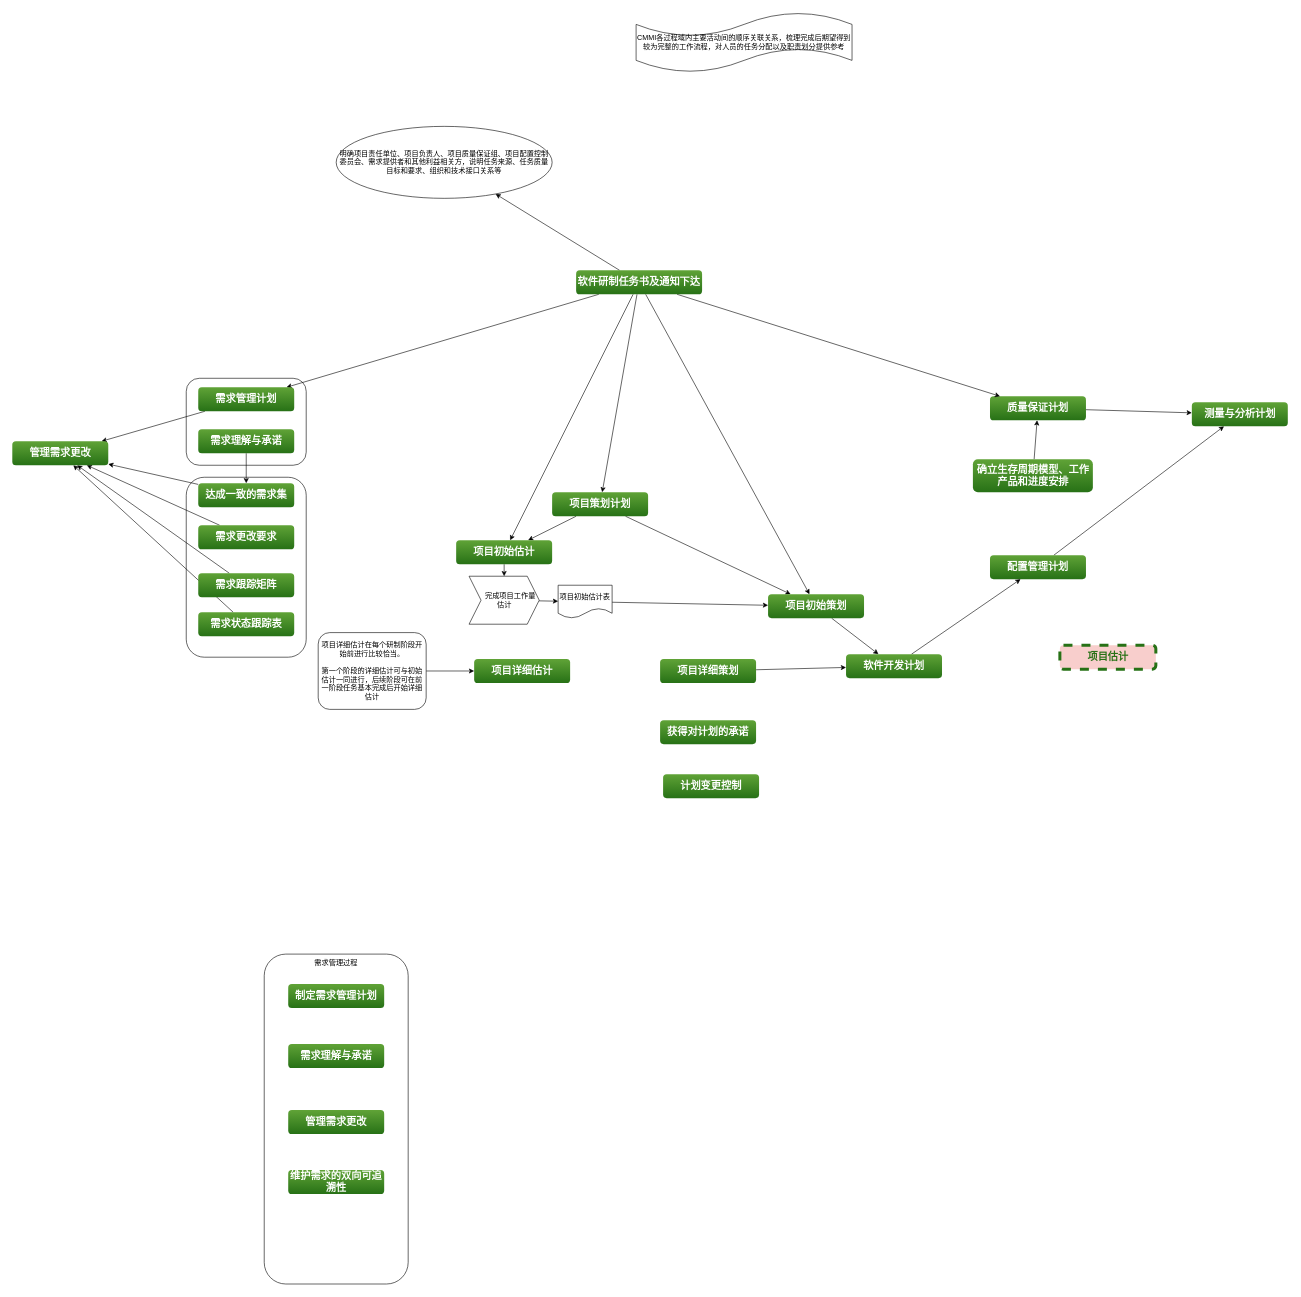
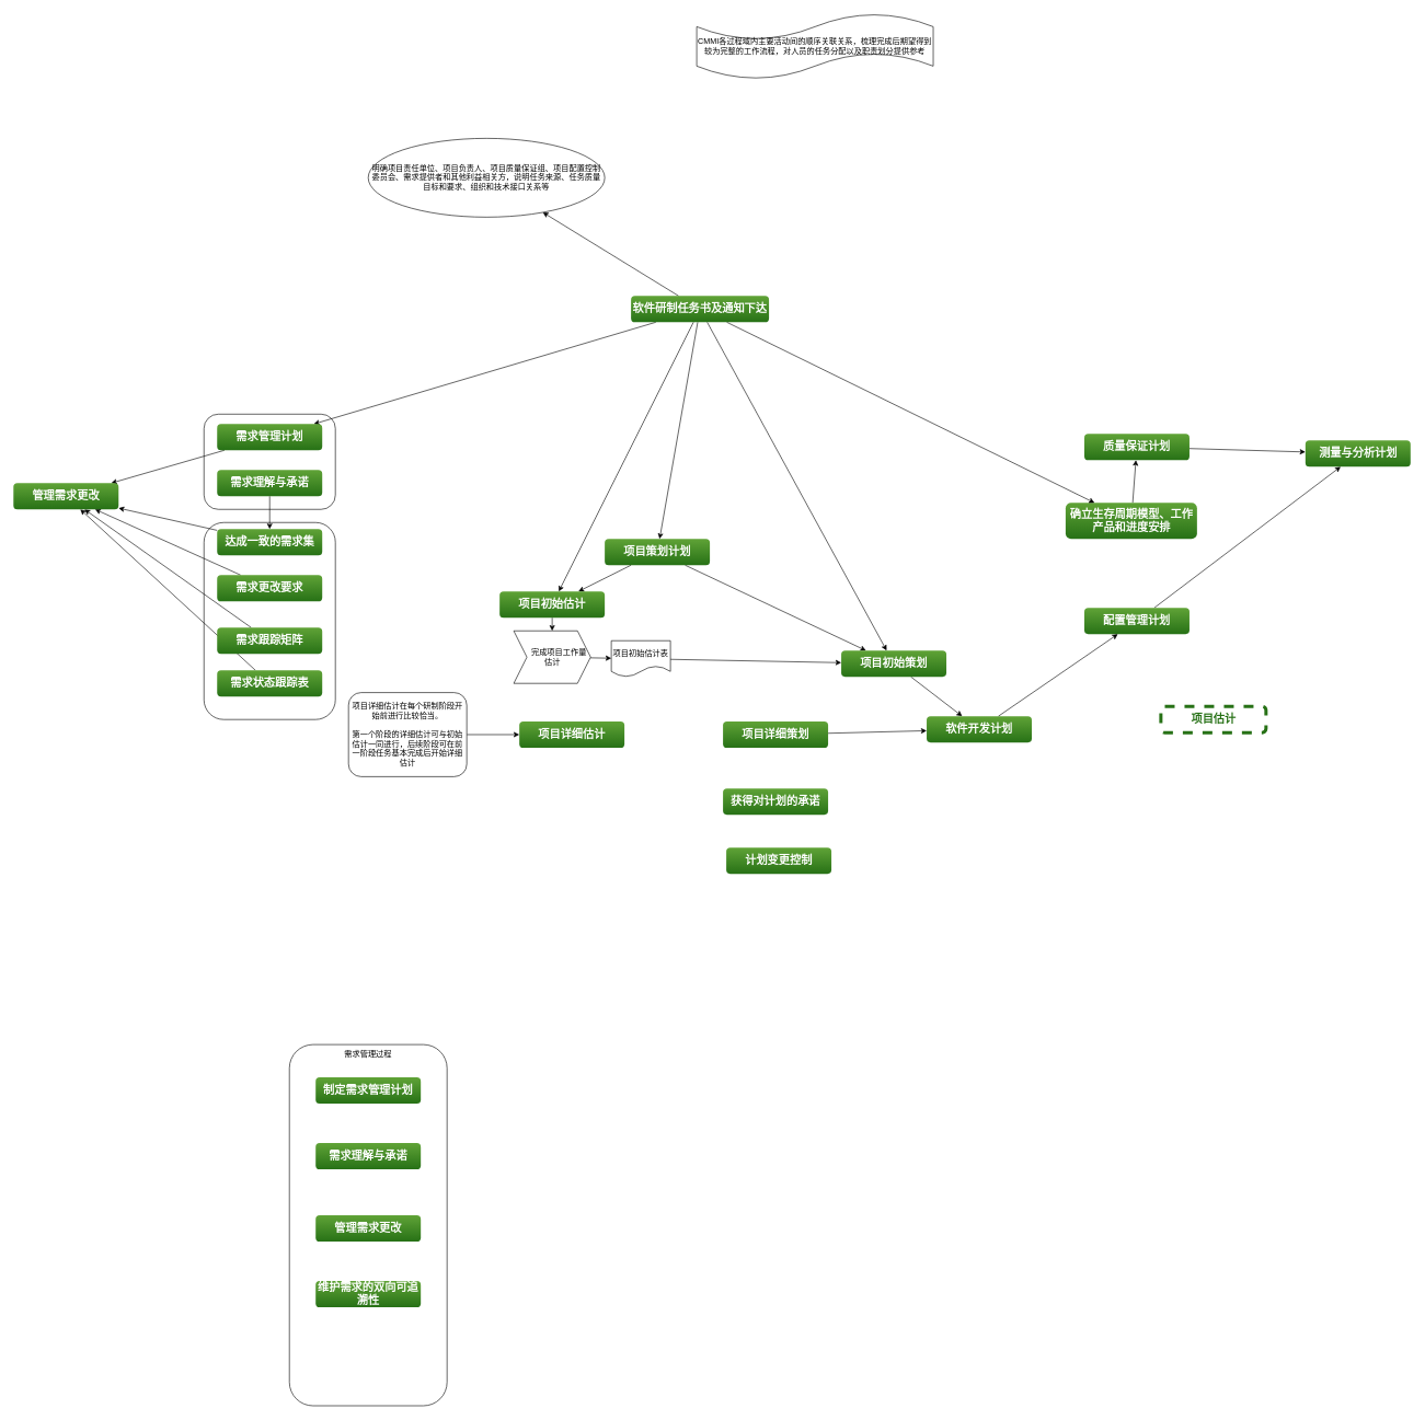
  <mxCell id="0" />
  <mxCell id="1" parent="0" />
  <mxCell id="2" value="需求管理过程" style="rounded=1;whiteSpace=wrap;html=1;verticalAlign=top;" parent="1" vertex="1"><mxGeometry x="440" y="1590" width="240" height="550" as="geometry" /></mxCell>
  <mxCell id="3" value="" style="rounded=1;whiteSpace=wrap;html=1;" parent="1" vertex="1"><mxGeometry x="310" y="630" width="200" height="145" as="geometry" /></mxCell>
  <mxCell id="4" value="" style="rounded=1;whiteSpace=wrap;html=1;" parent="1" vertex="1"><mxGeometry x="310" y="795" width="200" height="300" as="geometry" /></mxCell>
  <mxCell id="5" style="edgeStyle=none;rounded=0;orthogonalLoop=1;jettySize=auto;html=1;" parent="1" source="6" target="19" edge="1"><mxGeometry relative="1" as="geometry" /></mxCell>
  <mxCell id="6" value="&lt;font color=&quot;#ffffff&quot; style=&quot;font-size: 17px&quot;&gt;配置管理计划&lt;/font&gt;" style="rounded=1;whiteSpace=wrap;html=1;gradientColor=#277116;fillColor=#60A337;fontSize=17;strokeColor=none;fontStyle=1" parent="1" vertex="1"><mxGeometry x="1650" y="925" width="160" height="40" as="geometry" /></mxCell>
  <mxCell id="7" style="edgeStyle=none;rounded=0;orthogonalLoop=1;jettySize=auto;html=1;" parent="1" source="8" target="19" edge="1"><mxGeometry relative="1" as="geometry" /></mxCell>
  <mxCell id="8" value="&lt;font color=&quot;#ffffff&quot; style=&quot;font-size: 17px&quot;&gt;质量保证计划&lt;/font&gt;" style="rounded=1;whiteSpace=wrap;html=1;gradientColor=#277116;fillColor=#60A337;fontSize=17;strokeColor=none;fontStyle=1" parent="1" vertex="1"><mxGeometry x="1650" y="660" width="160" height="40" as="geometry" /></mxCell>
  <mxCell id="9" value="" style="rounded=0;orthogonalLoop=1;jettySize=auto;html=1;" parent="1" source="10" target="8" edge="1"><mxGeometry relative="1" as="geometry" /></mxCell>
  <mxCell id="10" value="&lt;font color=&quot;#ffffff&quot; style=&quot;font-size: 17px&quot;&gt;确立生存周期模型、工作产品和进度安排&lt;/font&gt;" style="rounded=1;whiteSpace=wrap;html=1;gradientColor=#277116;fillColor=#60A337;fontSize=17;strokeColor=none;fontStyle=1" parent="1" vertex="1"><mxGeometry x="1621.5" y="765" width="200" height="55" as="geometry" /></mxCell>
- <mxCell id="11" style="rounded=0;orthogonalLoop=1;jettySize=auto;html=1;" parent="1" source="17" target="8" edge="1"><mxGeometry relative="1" as="geometry" /></mxCell>
+ <mxCell id="11" style="rounded=0;orthogonalLoop=1;jettySize=auto;html=1;" parent="1" source="17" target="10" edge="1"><mxGeometry relative="1" as="geometry" /></mxCell>
  <mxCell id="12" style="rounded=0;orthogonalLoop=1;jettySize=auto;html=1;" parent="1" source="17" target="21" edge="1"><mxGeometry relative="1" as="geometry" /></mxCell>
  <mxCell id="13" style="edgeStyle=none;rounded=0;orthogonalLoop=1;jettySize=auto;html=1;" parent="1" source="17" target="22" edge="1"><mxGeometry relative="1" as="geometry"><mxPoint x="1300" y="400" as="targetPoint" /></mxGeometry></mxCell>
  <mxCell id="14" style="edgeStyle=none;rounded=0;orthogonalLoop=1;jettySize=auto;html=1;" parent="1" source="17" target="40" edge="1"><mxGeometry relative="1" as="geometry" /></mxCell>
  <mxCell id="15" style="edgeStyle=none;rounded=0;orthogonalLoop=1;jettySize=auto;html=1;" parent="1" source="17" target="43" edge="1"><mxGeometry relative="1" as="geometry" /></mxCell>
  <mxCell id="16" style="edgeStyle=none;rounded=0;orthogonalLoop=1;jettySize=auto;html=1;" parent="1" source="17" target="52" edge="1"><mxGeometry relative="1" as="geometry" /></mxCell>
  <mxCell id="17" value="&lt;font color=&quot;#ffffff&quot; style=&quot;font-size: 17px&quot;&gt;软件研制任务书及通知下达&lt;/font&gt;" style="rounded=1;whiteSpace=wrap;html=1;gradientColor=#277116;fillColor=#60A337;fontSize=17;strokeColor=none;fontStyle=1" parent="1" vertex="1"><mxGeometry x="960" y="450" width="210" height="40" as="geometry" /></mxCell>
- <mxCell id="18" value="&lt;font color=&quot;#277116&quot;&gt;项目估计&lt;/font&gt;" style="rounded=1;whiteSpace=wrap;html=1;fontSize=17;fontStyle=1;strokeWidth=5;dashed=1;strokeColor=#277116;fillColor=#f8cecc;" parent="1" vertex="1"><mxGeometry x="1766.5" y="1075" width="160" height="40" as="geometry" /></mxCell>
+ <mxCell id="18" value="&lt;font color=&quot;#277116&quot;&gt;项目估计&lt;/font&gt;" style="rounded=1;whiteSpace=wrap;html=1;fontSize=17;fontStyle=1;strokeWidth=5;dashed=1;strokeColor=#277116;" parent="1" vertex="1"><mxGeometry x="1766.5" y="1075" width="160" height="40" as="geometry" /></mxCell>
  <mxCell id="19" value="&lt;font color=&quot;#ffffff&quot;&gt;测量与分析计划&lt;/font&gt;" style="rounded=1;whiteSpace=wrap;html=1;gradientColor=#277116;fillColor=#60A337;fontSize=17;strokeColor=none;fontStyle=1" parent="1" vertex="1"><mxGeometry x="1986.5" y="670" width="160" height="40" as="geometry" /></mxCell>
  <mxCell id="20" style="edgeStyle=none;rounded=0;orthogonalLoop=1;jettySize=auto;html=1;" parent="1" source="21" target="33" edge="1"><mxGeometry relative="1" as="geometry" /></mxCell>
  <mxCell id="21" value="&lt;font color=&quot;#ffffff&quot; style=&quot;font-size: 17px&quot;&gt;需求管理计划&lt;/font&gt;" style="rounded=1;whiteSpace=wrap;html=1;gradientColor=#277116;fillColor=#60A337;fontSize=17;strokeColor=none;fontStyle=1" parent="1" vertex="1"><mxGeometry x="330" y="645" width="160" height="40" as="geometry" /></mxCell>
  <mxCell id="22" value="明确项目责任单位、项目负责人、项目质量保证组、项目配置控制委员会、需求提供者和其他利益相关方，说明任务来源、任务质量目标和要求、组织和技术接口关系等" style="ellipse;whiteSpace=wrap;html=1;" parent="1" vertex="1"><mxGeometry x="560" y="210" width="360" height="120" as="geometry" /></mxCell>
  <mxCell id="23" style="edgeStyle=none;rounded=0;orthogonalLoop=1;jettySize=auto;html=1;" parent="1" source="24" target="26" edge="1"><mxGeometry relative="1" as="geometry" /></mxCell>
  <mxCell id="24" value="&lt;font color=&quot;#ffffff&quot; style=&quot;font-size: 17px&quot;&gt;需求理解与承诺&lt;/font&gt;" style="rounded=1;whiteSpace=wrap;html=1;gradientColor=#277116;fillColor=#60A337;fontSize=17;strokeColor=none;fontStyle=1" parent="1" vertex="1"><mxGeometry x="330" y="715" width="160" height="40" as="geometry" /></mxCell>
  <mxCell id="25" style="edgeStyle=none;rounded=0;orthogonalLoop=1;jettySize=auto;html=1;" parent="1" source="26" target="33" edge="1"><mxGeometry relative="1" as="geometry" /></mxCell>
  <mxCell id="26" value="&lt;font color=&quot;#ffffff&quot; style=&quot;font-size: 17px&quot;&gt;达成一致的需求集&lt;/font&gt;" style="rounded=1;whiteSpace=wrap;html=1;gradientColor=#277116;fillColor=#60A337;fontSize=17;strokeColor=none;fontStyle=1" parent="1" vertex="1"><mxGeometry x="330" y="805" width="160" height="40" as="geometry" /></mxCell>
  <mxCell id="27" style="edgeStyle=none;rounded=0;orthogonalLoop=1;jettySize=auto;html=1;" parent="1" source="28" target="33" edge="1"><mxGeometry relative="1" as="geometry" /></mxCell>
  <mxCell id="28" value="&lt;font color=&quot;#ffffff&quot; style=&quot;font-size: 17px&quot;&gt;需求更改要求&lt;/font&gt;" style="rounded=1;whiteSpace=wrap;html=1;gradientColor=#277116;fillColor=#60A337;fontSize=17;strokeColor=none;fontStyle=1" parent="1" vertex="1"><mxGeometry x="330" y="875" width="160" height="40" as="geometry" /></mxCell>
  <mxCell id="29" style="edgeStyle=none;rounded=0;orthogonalLoop=1;jettySize=auto;html=1;" parent="1" source="30" target="33" edge="1"><mxGeometry relative="1" as="geometry" /></mxCell>
  <mxCell id="30" value="&lt;font color=&quot;#ffffff&quot; style=&quot;font-size: 17px&quot;&gt;需求状态跟踪表&lt;/font&gt;" style="rounded=1;whiteSpace=wrap;html=1;gradientColor=#277116;fillColor=#60A337;fontSize=17;strokeColor=none;fontStyle=1" parent="1" vertex="1"><mxGeometry x="330" y="1020" width="160" height="40" as="geometry" /></mxCell>
  <mxCell id="31" style="edgeStyle=none;rounded=0;orthogonalLoop=1;jettySize=auto;html=1;" parent="1" source="32" target="33" edge="1"><mxGeometry relative="1" as="geometry" /></mxCell>
  <mxCell id="32" value="&lt;font color=&quot;#ffffff&quot; style=&quot;font-size: 17px&quot;&gt;需求跟踪矩阵&lt;/font&gt;" style="rounded=1;whiteSpace=wrap;html=1;gradientColor=#277116;fillColor=#60A337;fontSize=17;strokeColor=none;fontStyle=1" parent="1" vertex="1"><mxGeometry x="330" y="955" width="160" height="40" as="geometry" /></mxCell>
  <mxCell id="33" value="&lt;font color=&quot;#ffffff&quot; style=&quot;font-size: 17px&quot;&gt;管理需求更改&lt;/font&gt;" style="rounded=1;whiteSpace=wrap;html=1;gradientColor=#277116;fillColor=#60A337;fontSize=17;strokeColor=none;fontStyle=1" parent="1" vertex="1"><mxGeometry x="20" y="735" width="160" height="40" as="geometry" /></mxCell>
  <mxCell id="34" value="&lt;font color=&quot;#ffffff&quot;&gt;制定需求管理计划&lt;/font&gt;" style="rounded=1;whiteSpace=wrap;html=1;gradientColor=#277116;fillColor=#60A337;fontSize=17;strokeColor=none;fontStyle=1" parent="1" vertex="1"><mxGeometry x="480" y="1640" width="160" height="40" as="geometry" /></mxCell>
  <mxCell id="35" value="&lt;font color=&quot;#ffffff&quot;&gt;需求理解与承诺&lt;/font&gt;" style="rounded=1;whiteSpace=wrap;html=1;gradientColor=#277116;fillColor=#60A337;fontSize=17;strokeColor=none;fontStyle=1" parent="1" vertex="1"><mxGeometry x="480" y="1740" width="160" height="40" as="geometry" /></mxCell>
  <mxCell id="36" value="&lt;font color=&quot;#ffffff&quot;&gt;管理需求更改&lt;/font&gt;" style="rounded=1;whiteSpace=wrap;html=1;gradientColor=#277116;fillColor=#60A337;fontSize=17;strokeColor=none;fontStyle=1" parent="1" vertex="1"><mxGeometry x="480" y="1850" width="160" height="40" as="geometry" /></mxCell>
  <mxCell id="37" value="&lt;font color=&quot;#ffffff&quot;&gt;维护需求的双向可追溯性&lt;/font&gt;" style="rounded=1;whiteSpace=wrap;html=1;gradientColor=#277116;fillColor=#60A337;fontSize=17;strokeColor=none;fontStyle=1" parent="1" vertex="1"><mxGeometry x="480" y="1950" width="160" height="40" as="geometry" /></mxCell>
  <mxCell id="38" style="edgeStyle=none;rounded=0;orthogonalLoop=1;jettySize=auto;html=1;" parent="1" source="40" target="43" edge="1"><mxGeometry relative="1" as="geometry" /></mxCell>
  <mxCell id="39" style="edgeStyle=none;rounded=0;orthogonalLoop=1;jettySize=auto;html=1;" parent="1" source="40" target="52" edge="1"><mxGeometry relative="1" as="geometry" /></mxCell>
  <mxCell id="40" value="&lt;font color=&quot;#ffffff&quot; style=&quot;font-size: 17px&quot;&gt;项目策划计划&lt;/font&gt;" style="rounded=1;whiteSpace=wrap;html=1;gradientColor=#277116;fillColor=#60A337;fontSize=17;strokeColor=none;fontStyle=1" parent="1" vertex="1"><mxGeometry x="920" y="820" width="160" height="40" as="geometry" /></mxCell>
  <mxCell id="41" value="CMMI各过程域内主要活动间的顺序关联关系，梳理完成后期望得到较为完整的工作流程，对人员的任务分配以及职责划分提供参考" style="shape=tape;whiteSpace=wrap;html=1;" parent="1" vertex="1"><mxGeometry y="20" width="360" height="100" as="geometry" x="1060" /></mxCell>
  <mxCell id="42" style="edgeStyle=none;rounded=0;orthogonalLoop=1;jettySize=auto;html=1;" parent="1" source="43" target="48" edge="1"><mxGeometry relative="1" as="geometry" /></mxCell>
  <mxCell id="43" value="&lt;font color=&quot;#ffffff&quot; style=&quot;font-size: 17px&quot;&gt;项目初始估计&lt;/font&gt;" style="rounded=1;whiteSpace=wrap;html=1;gradientColor=#277116;fillColor=#60A337;fontSize=17;strokeColor=none;fontStyle=1" parent="1" vertex="1"><mxGeometry x="760" y="900" width="160" height="40" as="geometry" /></mxCell>
  <mxCell id="44" value="&lt;font color=&quot;#ffffff&quot; style=&quot;font-size: 17px&quot;&gt;项目详细估计&lt;/font&gt;" style="rounded=1;whiteSpace=wrap;html=1;gradientColor=#277116;fillColor=#60A337;fontSize=17;strokeColor=none;fontStyle=1" parent="1" vertex="1"><mxGeometry x="790" y="1098" width="160" height="40" as="geometry" /></mxCell>
  <mxCell id="45" style="edgeStyle=none;rounded=0;orthogonalLoop=1;jettySize=auto;html=1;" parent="1" source="46" target="52" edge="1"><mxGeometry relative="1" as="geometry" /></mxCell>
  <mxCell id="46" value="项目初始估计表" style="shape=document;whiteSpace=wrap;html=1;boundedLbl=1;" parent="1" vertex="1"><mxGeometry x="930" y="975" width="90" height="55" as="geometry" /></mxCell>
  <mxCell id="47" style="edgeStyle=none;rounded=0;orthogonalLoop=1;jettySize=auto;html=1;" parent="1" source="48" target="46" edge="1"><mxGeometry relative="1" as="geometry" /></mxCell>
  <mxCell id="48" value="&amp;nbsp; &amp;nbsp; &amp;nbsp; 完成项目工作量估计" style="shape=step;perimeter=stepPerimeter;whiteSpace=wrap;html=1;fixedSize=1;" parent="1" vertex="1"><mxGeometry x="781.5" y="960" width="117" height="80" as="geometry" /></mxCell>
  <mxCell id="49" style="edgeStyle=none;rounded=0;orthogonalLoop=1;jettySize=auto;html=1;" parent="1" source="50" target="44" edge="1"><mxGeometry relative="1" as="geometry" /></mxCell>
  <mxCell id="50" value="项目详细估计在每个研制阶段开始前进行比较恰当。&lt;br&gt;&lt;br&gt;第一个阶段的详细估计可与初始估计一同进行，后续阶段可在前一阶段任务基本完成后开始详细估计" style="rounded=1;whiteSpace=wrap;html=1;" parent="1" vertex="1"><mxGeometry x="530" y="1054" width="180" height="128" as="geometry" /></mxCell>
  <mxCell id="51" style="edgeStyle=none;rounded=0;orthogonalLoop=1;jettySize=auto;html=1;" parent="1" source="52" target="58" edge="1"><mxGeometry relative="1" as="geometry" /></mxCell>
  <mxCell id="52" value="&lt;font color=&quot;#ffffff&quot; style=&quot;font-size: 17px&quot;&gt;项目初始策划&lt;/font&gt;" style="rounded=1;whiteSpace=wrap;html=1;gradientColor=#277116;fillColor=#60A337;fontSize=17;strokeColor=none;fontStyle=1" parent="1" vertex="1"><mxGeometry x="1280" y="990" width="160" height="40" as="geometry" /></mxCell>
  <mxCell id="53" style="edgeStyle=none;rounded=0;orthogonalLoop=1;jettySize=auto;html=1;" parent="1" source="54" target="58" edge="1"><mxGeometry relative="1" as="geometry" /></mxCell>
  <mxCell id="54" value="&lt;font color=&quot;#ffffff&quot; style=&quot;font-size: 17px&quot;&gt;项目详细策划&lt;/font&gt;" style="rounded=1;whiteSpace=wrap;html=1;gradientColor=#277116;fillColor=#60A337;fontSize=17;strokeColor=none;fontStyle=1" parent="1" vertex="1"><mxGeometry x="1100" y="1098" width="160" height="40" as="geometry" /></mxCell>
  <mxCell id="55" value="&lt;font color=&quot;#ffffff&quot; style=&quot;font-size: 17px&quot;&gt;获得对计划的承诺&lt;/font&gt;" style="rounded=1;whiteSpace=wrap;html=1;gradientColor=#277116;fillColor=#60A337;fontSize=17;strokeColor=none;fontStyle=1" parent="1" vertex="1"><mxGeometry x="1100" y="1200" width="160" height="40" as="geometry" /></mxCell>
  <mxCell id="56" value="&lt;font color=&quot;#ffffff&quot; style=&quot;font-size: 17px&quot;&gt;计划变更控制&lt;/font&gt;" style="rounded=1;whiteSpace=wrap;html=1;gradientColor=#277116;fillColor=#60A337;fontSize=17;strokeColor=none;fontStyle=1" parent="1" vertex="1"><mxGeometry x="1105" y="1290" width="160" height="40" as="geometry" /></mxCell>
  <mxCell id="57" style="edgeStyle=none;rounded=0;orthogonalLoop=1;jettySize=auto;html=1;" parent="1" source="58" target="6" edge="1"><mxGeometry relative="1" as="geometry" /></mxCell>
  <mxCell id="58" value="&lt;font color=&quot;#ffffff&quot; style=&quot;font-size: 17px&quot;&gt;软件开发计划&lt;/font&gt;" style="rounded=1;whiteSpace=wrap;html=1;gradientColor=#277116;fillColor=#60A337;fontSize=17;strokeColor=none;fontStyle=1" parent="1" vertex="1"><mxGeometry x="1410" y="1090" width="160" height="40" as="geometry" /></mxCell>
